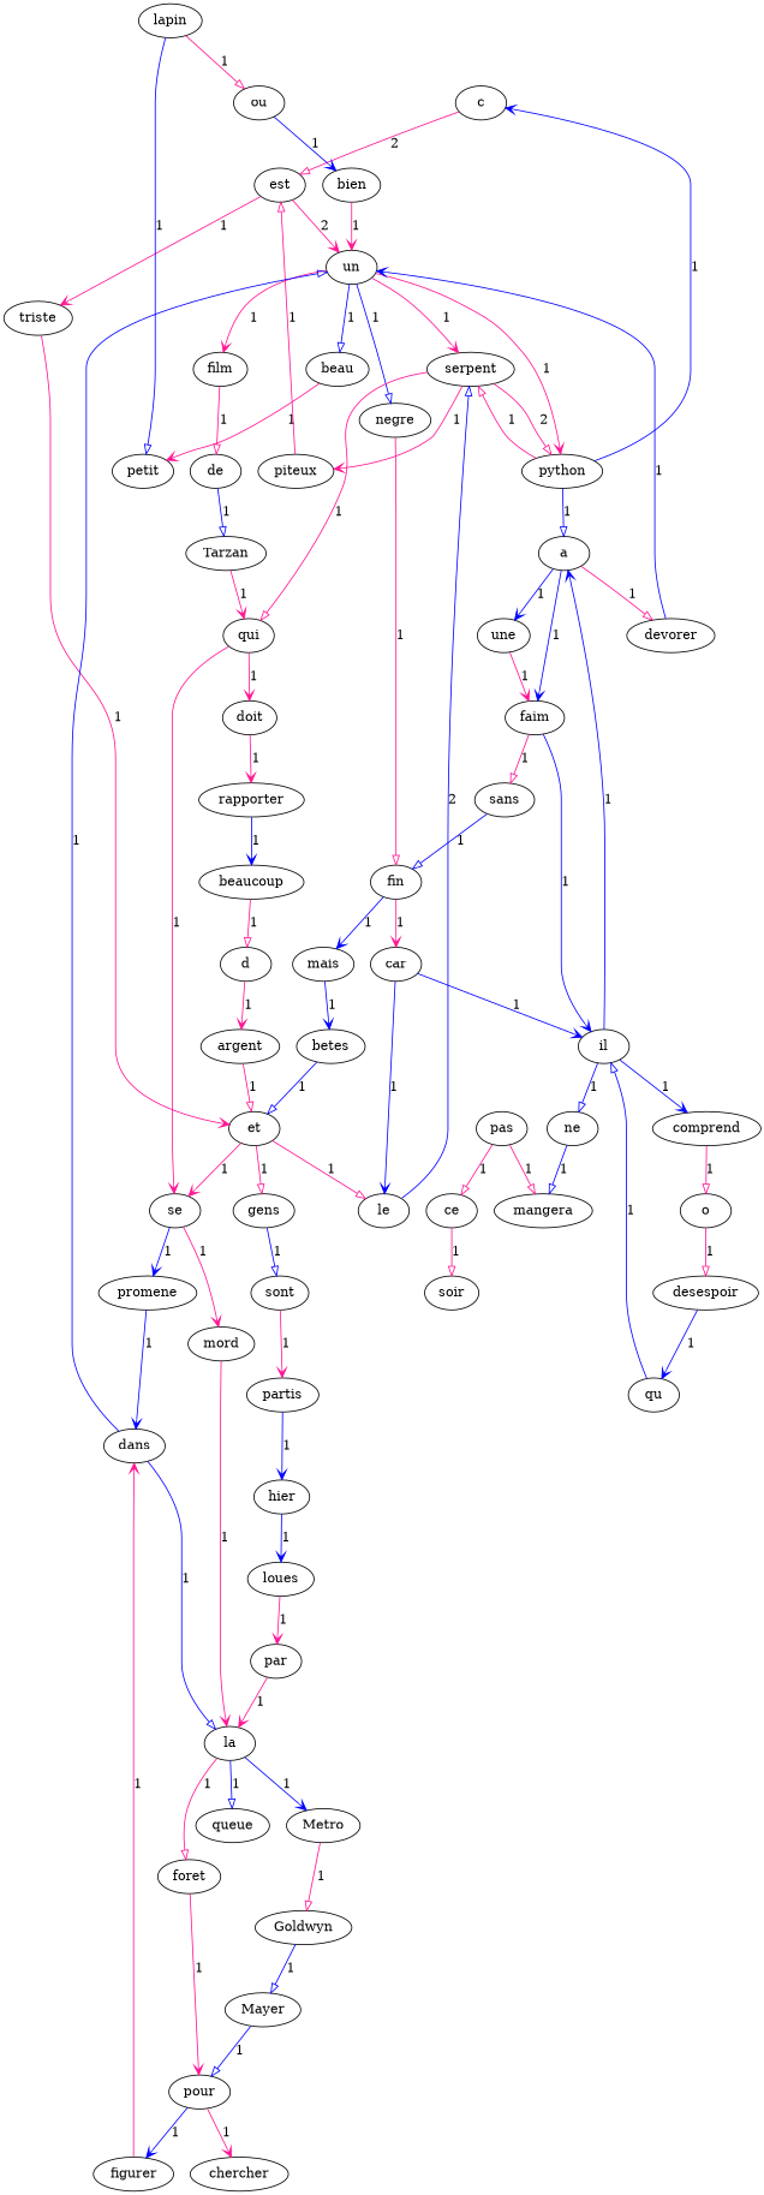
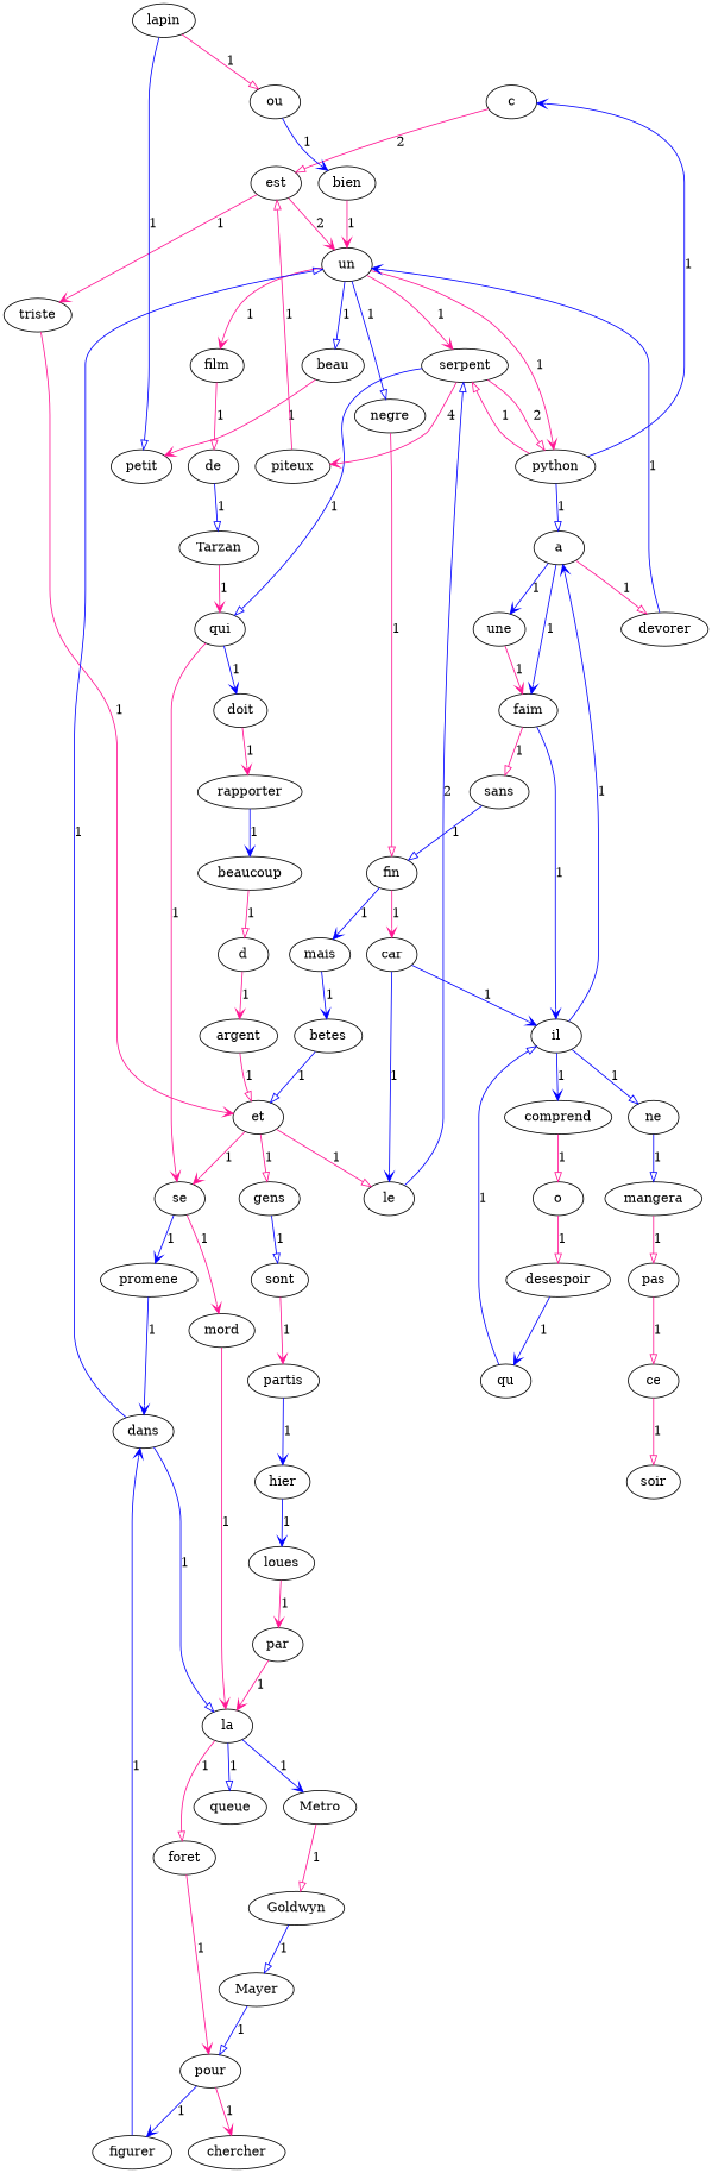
  digraph {
    edge [arrowhead=vee color=deeppink]
    c
    est
    un
    triste
    serpent
    python
    beau
    negre
    film
    et
    qui
    piteux
    a
    petit
    fin
    de
    se
    le
    gens
    doit
    devorer
    faim
    une
    car
    mais
    Tarzan
    promene
    mord
    rapporter
    il
    sans
    dans
    la
    beaucoup
    foret
    Metro
    queue
    pour
    Goldwyn
    chercher
    figurer
    Mayer
    comprend
    ne
    lapin
    ou
    bien
    betes
    o
    mangera
    desespoir
    pas
    sont
    partis
    hier
    loues
    par
    d
    argent
    qu
    ce
    soir
    c -> est [arrowhead=onormal label=2]
    est -> un [label=2]
    est -> triste [label=1]
    un -> serpent [label=1]
    un -> python [label=1]
    un -> beau [arrowhead=onormal color=blue label=1]
    un -> negre [arrowhead=onormal color=blue label=1]
    un -> film [label=1]
    triste -> et [label=1]
    serpent -> python [arrowhead=onormal label=2]
-   serpent -> qui [arrowhead=onormal label=1]
-   serpent -> piteux [label=1]
+   serpent -> qui [arrowhead=onormal color=blue label=1]
+   serpent -> piteux [label=4]
    python -> c [color=blue label=1]
    python -> serpent [arrowhead=onormal label=1]
    python -> a [arrowhead=onormal color=blue label=1]
    beau -> petit [label=1]
    negre -> fin [arrowhead=onormal label=1]
    film -> de [arrowhead=onormal label=1]
    et -> se [label=1]
    et -> le [arrowhead=onormal label=1]
    et -> gens [arrowhead=onormal label=1]
    qui -> se [label=1]
-   qui -> doit [label=1]
+   qui -> doit [color=blue label=1]
    piteux -> est [arrowhead=onormal label=1]
    a -> devorer [arrowhead=onormal label=1]
    a -> faim [color=blue label=1]
    a -> une [color=blue label=1]
    fin -> car [label=1]
    fin -> mais [color=blue label=1]
    de -> Tarzan [arrowhead=onormal color=blue label=1]
    se -> promene [color=blue label=1]
    se -> mord [label=1]
    le -> serpent [arrowhead=onormal color=blue label=2]
    gens -> sont [arrowhead=onormal color=blue label=1]
    doit -> rapporter [label=1]
    devorer -> un [color=blue label=1]
    faim -> il [color=blue label=1]
    faim -> sans [arrowhead=onormal label=1]
    une -> faim [label=1]
    car -> le [color=blue label=1]
    car -> il [color=blue label=1]
    mais -> betes [color=blue label=1]
    Tarzan -> qui [label=1]
    promene -> dans [color=blue label=1]
    mord -> la [label=1]
    rapporter -> beaucoup [color=blue label=1]
    il -> a [color=blue label=1]
    il -> comprend [color=blue label=1]
    il -> ne [arrowhead=onormal color=blue label=1]
    sans -> fin [arrowhead=onormal color=blue label=1]
    dans -> un [arrowhead=onormal color=blue label=1]
    dans -> la [arrowhead=onormal color=blue label=1]
    la -> foret [arrowhead=onormal label=1]
    la -> Metro [color=blue label=1]
    la -> queue [arrowhead=onormal color=blue label=1]
    beaucoup -> d [arrowhead=onormal label=1]
    foret -> pour [label=1]
    Metro -> Goldwyn [arrowhead=onormal label=1]
    pour -> chercher [label=1]
    pour -> figurer [color=blue label=1]
    Goldwyn -> Mayer [arrowhead=onormal color=blue label=1]
-   figurer -> dans [label=1]
+   figurer -> dans [color=blue label=1]
    Mayer -> pour [arrowhead=onormal color=blue label=1]
    comprend -> o [arrowhead=onormal label=1]
    ne -> mangera [arrowhead=onormal color=blue label=1]
    lapin -> petit [arrowhead=onormal color=blue label=1]
    lapin -> ou [arrowhead=onormal label=1]
    ou -> bien [color=blue label=1]
    bien -> un [label=1]
    betes -> et [arrowhead=onormal color=blue label=1]
    o -> desespoir [arrowhead=onormal label=1]
-   pas -> mangera [arrowhead=onormal label=1]
+   mangera -> pas [arrowhead=onormal label=1]
    desespoir -> qu [color=blue label=1]
    pas -> ce [arrowhead=onormal label=1]
    sont -> partis [label=1]
    partis -> hier [color=blue label=1]
    hier -> loues [color=blue label=1]
    loues -> par [label=1]
    par -> la [label=1]
    d -> argent [label=1]
    argent -> et [arrowhead=onormal label=1]
    qu -> il [arrowhead=onormal color=blue label=1]
    ce -> soir [arrowhead=onormal label=1]
  }
